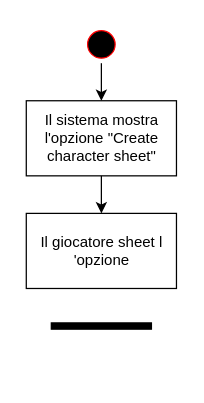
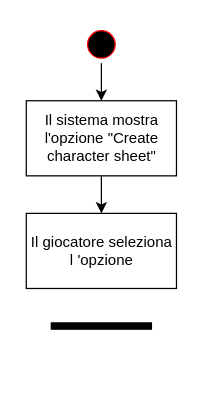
  <mxCell id="0" />
  <mxCell id="1" parent="0" />
  <mxCell id="2" value="" style="ellipse;shape=startState;fillColor=#000000;strokeColor=#ff0000;" vertex="1" parent="1"><mxGeometry x="65.5" y="20" width="30" height="30" as="geometry" /></mxCell>
  <mxCell id="3" value="" style="endArrow=classic;html=1;rounded=0;exitX=0.5;exitY=1;exitDx=0;exitDy=0;entryX=0.5;entryY=0;entryDx=0;entryDy=0;" edge="1" parent="1" source="2" target="4"><mxGeometry width="50" height="50" relative="1" as="geometry"><mxPoint x="133" y="60" as="sourcePoint" /><mxPoint x="81" y="70" as="targetPoint" /></mxGeometry></mxCell>
  <mxCell id="4" value="Il sistema mostra l'opzione &quot;Create character sheet&quot;" style="rounded=0;whiteSpace=wrap;html=1;fillColor=none;" vertex="1" parent="1"><mxGeometry x="20.5" y="80" width="120" height="60" as="geometry" /></mxCell>
  <mxCell id="5" value="" style="endArrow=classic;html=1;rounded=0;exitX=0.5;exitY=1;exitDx=0;exitDy=0;entryX=0.5;entryY=0;entryDx=0;entryDy=0;" edge="1" parent="1" source="4" target="6"><mxGeometry width="50" height="50" relative="1" as="geometry"><mxPoint x="91" y="60" as="sourcePoint" /><mxPoint x="78" y="170" as="targetPoint" /><Array as="points" /></mxGeometry></mxCell>
- <mxCell id="6" value="Il giocatore sheet l 'opzione" style="rounded=0;whiteSpace=wrap;html=1;fillColor=none;" vertex="1" parent="1"><mxGeometry x="20.5" y="170" width="120" height="60" as="geometry" /></mxCell>
+ <mxCell id="6" value="Il giocatore seleziona l 'opzione" style="rounded=0;whiteSpace=wrap;html=1;fillColor=none;" vertex="1" parent="1"><mxGeometry x="20.5" y="170" width="120" height="60" as="geometry" /></mxCell>
  <mxCell id="7" value="" style="html=1;points=[];perimeter=orthogonalPerimeter;fillColor=strokeColor;rotation=90;" vertex="1" parent="1"><mxGeometry x="78" y="220" width="5" height="80" as="geometry" /></mxCell>
